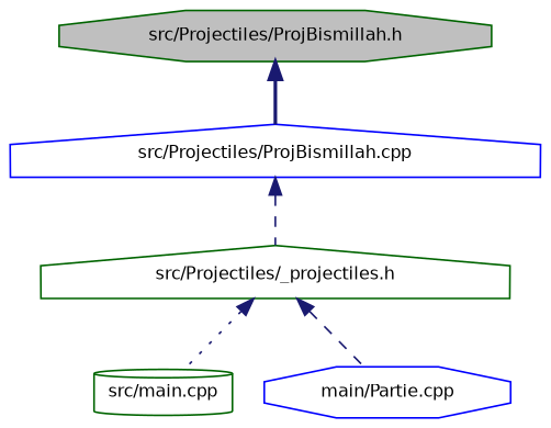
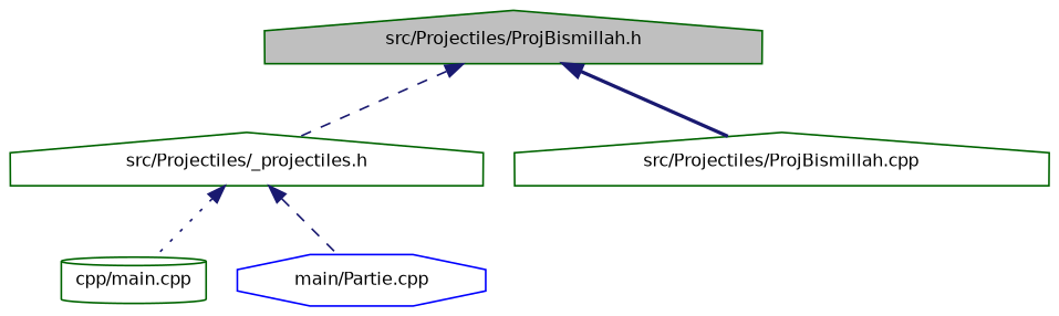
  digraph {
    node [color=darkgreen fillcolor=white fontname=Helvetica fontsize=10 shape=octagon style=filled]
    edge [color=midnightblue dir=back fontname=Helvetica fontsize=10 labelfontname=Helvetica labelfontsize=10 style=dashed]
-   n1 [fillcolor=grey75 fontcolor=black height=0.2 label="src/Projectiles/ProjBismillah.h" width=0.4]
+   n1 [fillcolor=grey75 fontcolor=black height=0.2 label="src/Projectiles/ProjBismillah.h" shape=house width=0.4]
    n2 [height=0.2 label="src/Projectiles/_projectiles.h" shape=house width=0.4]
-   n3 [color=blue height=0.2 label="src/Projectiles/ProjBismillah.cpp" shape=house width=0.4]
-   n4 [height=0.2 label="src/main.cpp" shape=cylinder width=0.4]
+   n3 [height=0.2 label="src/Projectiles/ProjBismillah.cpp" shape=house width=0.4]
+   n4 [height=0.2 label="cpp/main.cpp" shape=cylinder width=0.4]
    n5 [color=blue height=0.2 label="main/Partie.cpp" width=0.4]
-   n3 -> n2
+   n1 -> n2
    n1 -> n3 [style=bold]
    n2 -> n4 [style=dotted]
    n2 -> n5
  }
